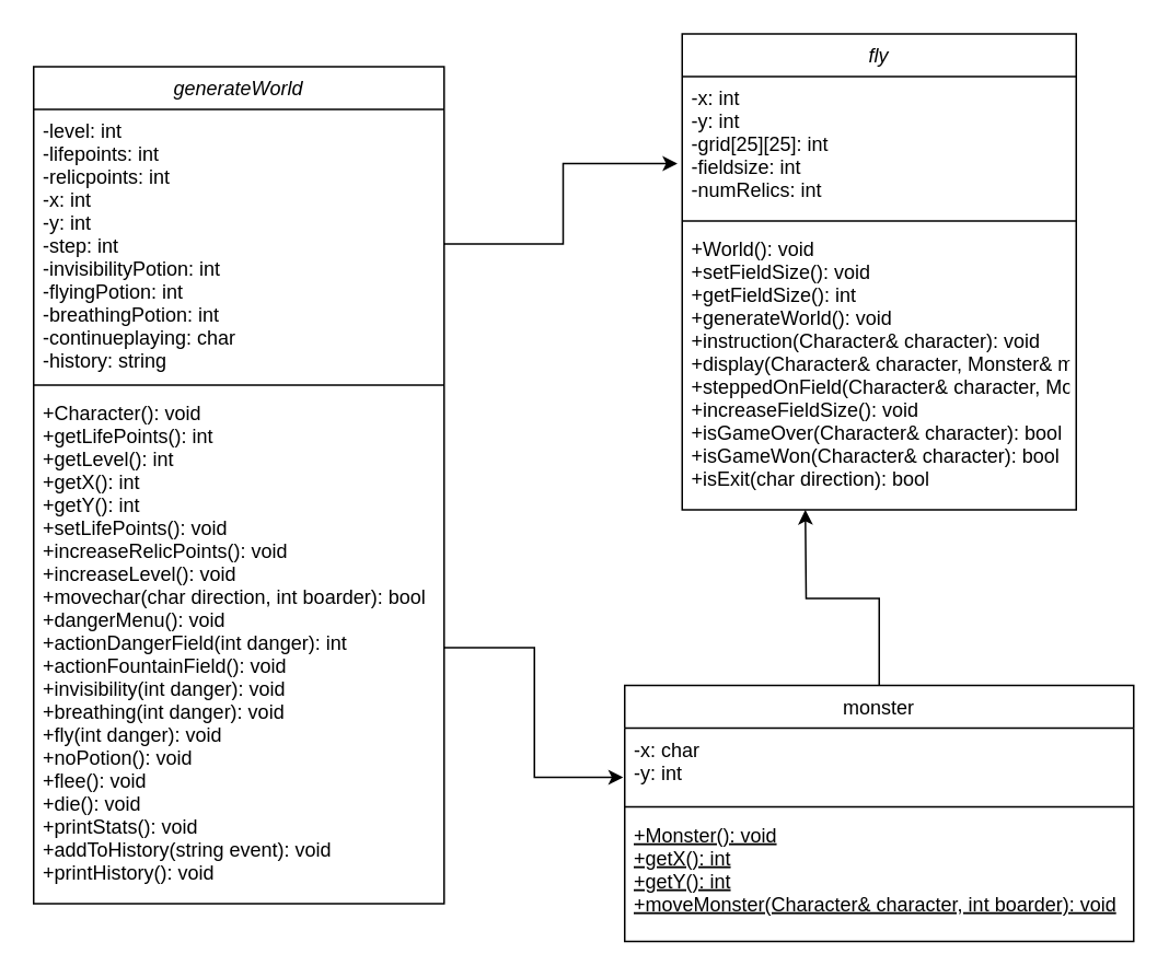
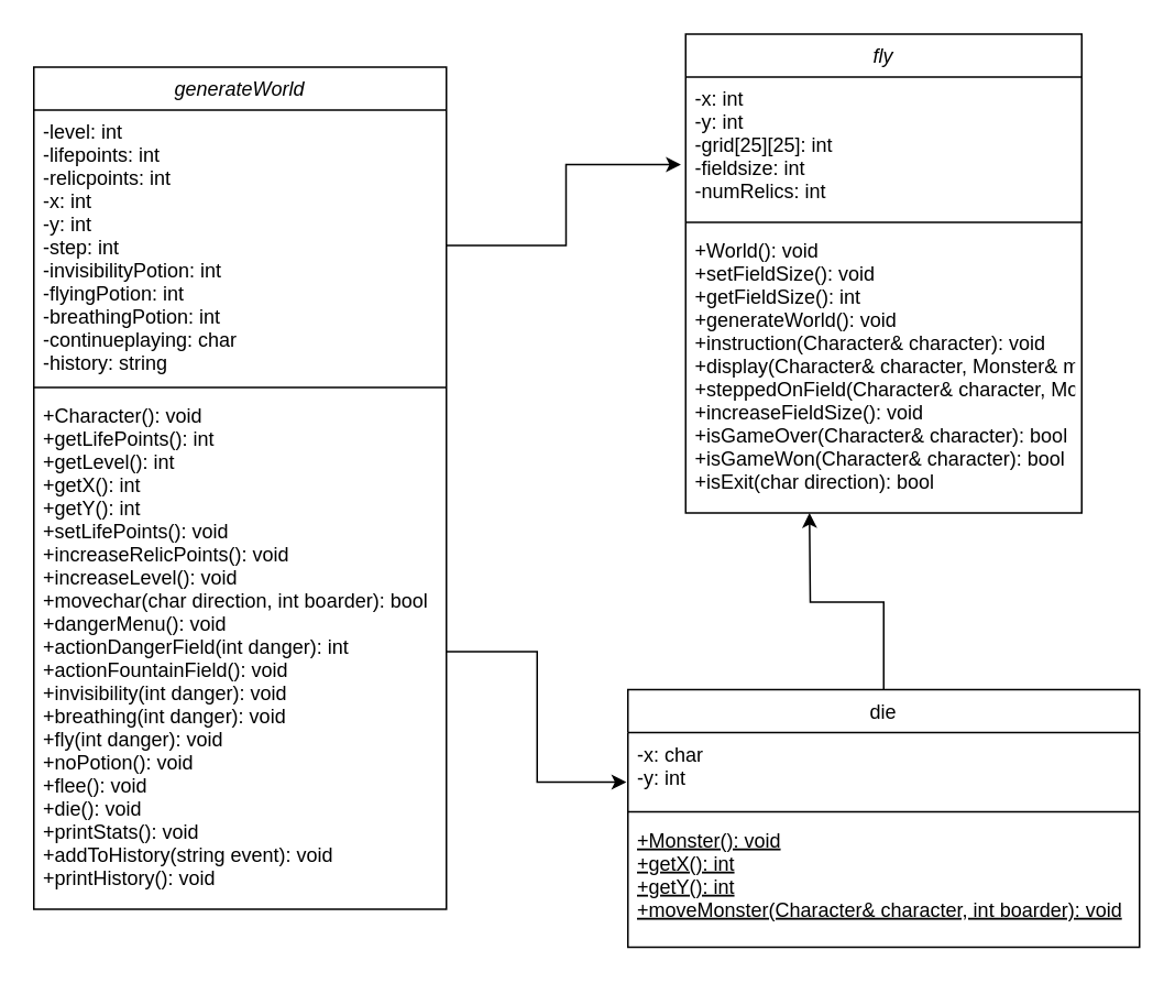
  <mxCell id="0" />
  <mxCell id="1" parent="0" />
  <mxCell id="2" value="generateWorld" style="swimlane;fontStyle=2;align=center;verticalAlign=top;childLayout=stackLayout;horizontal=1;startSize=26;horizontalStack=0;resizeParent=1;resizeLast=0;collapsible=1;marginBottom=0;rounded=0;shadow=0;strokeWidth=1;" vertex="1" parent="1"><mxGeometry x="20" y="40" width="250" height="510" as="geometry"><mxRectangle x="230" y="140" width="160" height="26" as="alternateBounds" /></mxGeometry></mxCell>
  <mxCell id="3" value="-level: int&#10;-lifepoints: int&#10;-relicpoints: int&#10;-x: int&#10;-y: int&#10;-step: int&#10;-invisibilityPotion: int&#10;-flyingPotion: int&#10;-breathingPotion: int&#10;-continueplaying: char&#10;-history: string" style="text;align=left;verticalAlign=top;spacingLeft=4;spacingRight=4;overflow=hidden;rotatable=0;points=[[0,0.5],[1,0.5]];portConstraint=eastwest;rounded=0;shadow=0;html=0;" vertex="1" parent="2"><mxGeometry y="26" width="250" height="164" as="geometry" /></mxCell>
  <mxCell id="4" value="" style="line;html=1;strokeWidth=1;align=left;verticalAlign=middle;spacingTop=-1;spacingLeft=3;spacingRight=3;rotatable=0;labelPosition=right;points=[];portConstraint=eastwest;" vertex="1" parent="2"><mxGeometry y="190" width="250" height="8" as="geometry" /></mxCell>
  <mxCell id="5" style="edgeStyle=orthogonalEdgeStyle;rounded=0;orthogonalLoop=1;jettySize=auto;html=1;" edge="1" parent="1" source="6"><mxGeometry relative="1" as="geometry"><mxPoint x="490" y="310" as="targetPoint" /></mxGeometry></mxCell>
- <mxCell id="6" value="monster" style="swimlane;fontStyle=0;align=center;verticalAlign=top;childLayout=stackLayout;horizontal=1;startSize=26;horizontalStack=0;resizeParent=1;resizeLast=0;collapsible=1;marginBottom=0;rounded=0;shadow=0;strokeWidth=1;" vertex="1" parent="1"><mxGeometry x="380" y="417" width="310" height="156" as="geometry"><mxRectangle x="130" y="380" width="160" height="26" as="alternateBounds" /></mxGeometry></mxCell>
+ <mxCell id="6" value="die" style="swimlane;fontStyle=0;align=center;verticalAlign=top;childLayout=stackLayout;horizontal=1;startSize=26;horizontalStack=0;resizeParent=1;resizeLast=0;collapsible=1;marginBottom=0;rounded=0;shadow=0;strokeWidth=1;" vertex="1" parent="1"><mxGeometry x="380" y="417" width="310" height="156" as="geometry"><mxRectangle x="130" y="380" width="160" height="26" as="alternateBounds" /></mxGeometry></mxCell>
  <mxCell id="7" value="-x: char&#10;-y: int" style="text;align=left;verticalAlign=top;spacingLeft=4;spacingRight=4;overflow=hidden;rotatable=0;points=[[0,0.5],[1,0.5]];portConstraint=eastwest;" vertex="1" parent="6"><mxGeometry y="26" width="310" height="44" as="geometry" /></mxCell>
  <mxCell id="8" value="" style="line;html=1;strokeWidth=1;align=left;verticalAlign=middle;spacingTop=-1;spacingLeft=3;spacingRight=3;rotatable=0;labelPosition=right;points=[];portConstraint=eastwest;" vertex="1" parent="6"><mxGeometry y="70" width="310" height="8" as="geometry" /></mxCell>
  <mxCell id="9" value="+Monster(): void&#10;+getX(): int&#10;+getY(): int&#10;+moveMonster(Character&amp; character, int boarder): void" style="text;align=left;verticalAlign=top;spacingLeft=4;spacingRight=4;overflow=hidden;rotatable=0;points=[[0,0.5],[1,0.5]];portConstraint=eastwest;fontStyle=4" vertex="1" parent="6"><mxGeometry y="78" width="310" height="72" as="geometry" /></mxCell>
  <mxCell id="10" value="fly" style="swimlane;fontStyle=2;align=center;verticalAlign=top;childLayout=stackLayout;horizontal=1;startSize=26;horizontalStack=0;resizeParent=1;resizeLast=0;collapsible=1;marginBottom=0;rounded=0;shadow=0;strokeWidth=1;" vertex="1" parent="1"><mxGeometry x="415" y="20" width="240" height="290" as="geometry"><mxRectangle x="550" y="140" width="160" height="26" as="alternateBounds" /></mxGeometry></mxCell>
  <mxCell id="11" value="-x: int&#10;-y: int&#10;-grid[25][25]: int&#10;-fieldsize: int&#10;-numRelics: int" style="text;align=left;verticalAlign=top;spacingLeft=4;spacingRight=4;overflow=hidden;rotatable=0;points=[[0,0.5],[1,0.5]];portConstraint=eastwest;" vertex="1" parent="10"><mxGeometry y="26" width="240" height="84" as="geometry" /></mxCell>
  <mxCell id="12" value="" style="line;html=1;strokeWidth=1;align=left;verticalAlign=middle;spacingTop=-1;spacingLeft=3;spacingRight=3;rotatable=0;labelPosition=right;points=[];portConstraint=eastwest;" vertex="1" parent="10"><mxGeometry y="110" width="240" height="8" as="geometry" /></mxCell>
  <mxCell id="13" value="+World(): void&#10;+setFieldSize(): void&#10;+getFieldSize(): int&#10;+generateWorld(): void&#10;+instruction(Character&amp; character): void&#10;+display(Character&amp; character, Monster&amp; monster): void&#10;+steppedOnField(Character&amp; character, Monster&amp; monster): void&#10;+increaseFieldSize(): void&#10;+isGameOver(Character&amp; character): bool&#10;+isGameWon(Character&amp; character): bool&#10;+isExit(char direction): bool" style="text;align=left;verticalAlign=top;spacingLeft=4;spacingRight=4;overflow=hidden;rotatable=0;points=[[0,0.5],[1,0.5]];portConstraint=eastwest;" vertex="1" parent="10"><mxGeometry y="118" width="240" height="162" as="geometry" /></mxCell>
  <mxCell id="14" style="edgeStyle=orthogonalEdgeStyle;rounded=0;orthogonalLoop=1;jettySize=auto;html=1;entryX=-0.003;entryY=0.682;entryDx=0;entryDy=0;entryPerimeter=0;" edge="1" parent="1" source="15" target="7"><mxGeometry relative="1" as="geometry" /></mxCell>
  <mxCell id="15" value="+Character(): void&#10;+getLifePoints(): int&#10;+getLevel(): int&#10;+getX(): int&#10;+getY(): int&#10;+setLifePoints(): void&#10;+increaseRelicPoints(): void&#10;+increaseLevel(): void&#10;+movechar(char direction, int boarder): bool&#10;+dangerMenu(): void&#10;+actionDangerField(int danger): int&#10;+actionFountainField(): void&#10;+invisibility(int danger): void&#10;+breathing(int danger): void&#10;+fly(int danger): void&#10;+noPotion(): void&#10;+flee(): void&#10;+die(): void&#10;+printStats(): void&#10;+addToHistory(string event): void&#10;+printHistory(): void" style="text;align=left;verticalAlign=top;spacingLeft=4;spacingRight=4;overflow=hidden;rotatable=0;points=[[0,0.5],[1,0.5]];portConstraint=eastwest;rounded=0;shadow=0;html=0;" vertex="1" parent="1"><mxGeometry x="20" y="238" width="250" height="312" as="geometry" /></mxCell>
  <mxCell id="16" style="edgeStyle=orthogonalEdgeStyle;rounded=0;orthogonalLoop=1;jettySize=auto;html=1;entryX=-0.012;entryY=0.631;entryDx=0;entryDy=0;entryPerimeter=0;" edge="1" parent="1" source="3" target="11"><mxGeometry relative="1" as="geometry" /></mxCell>
